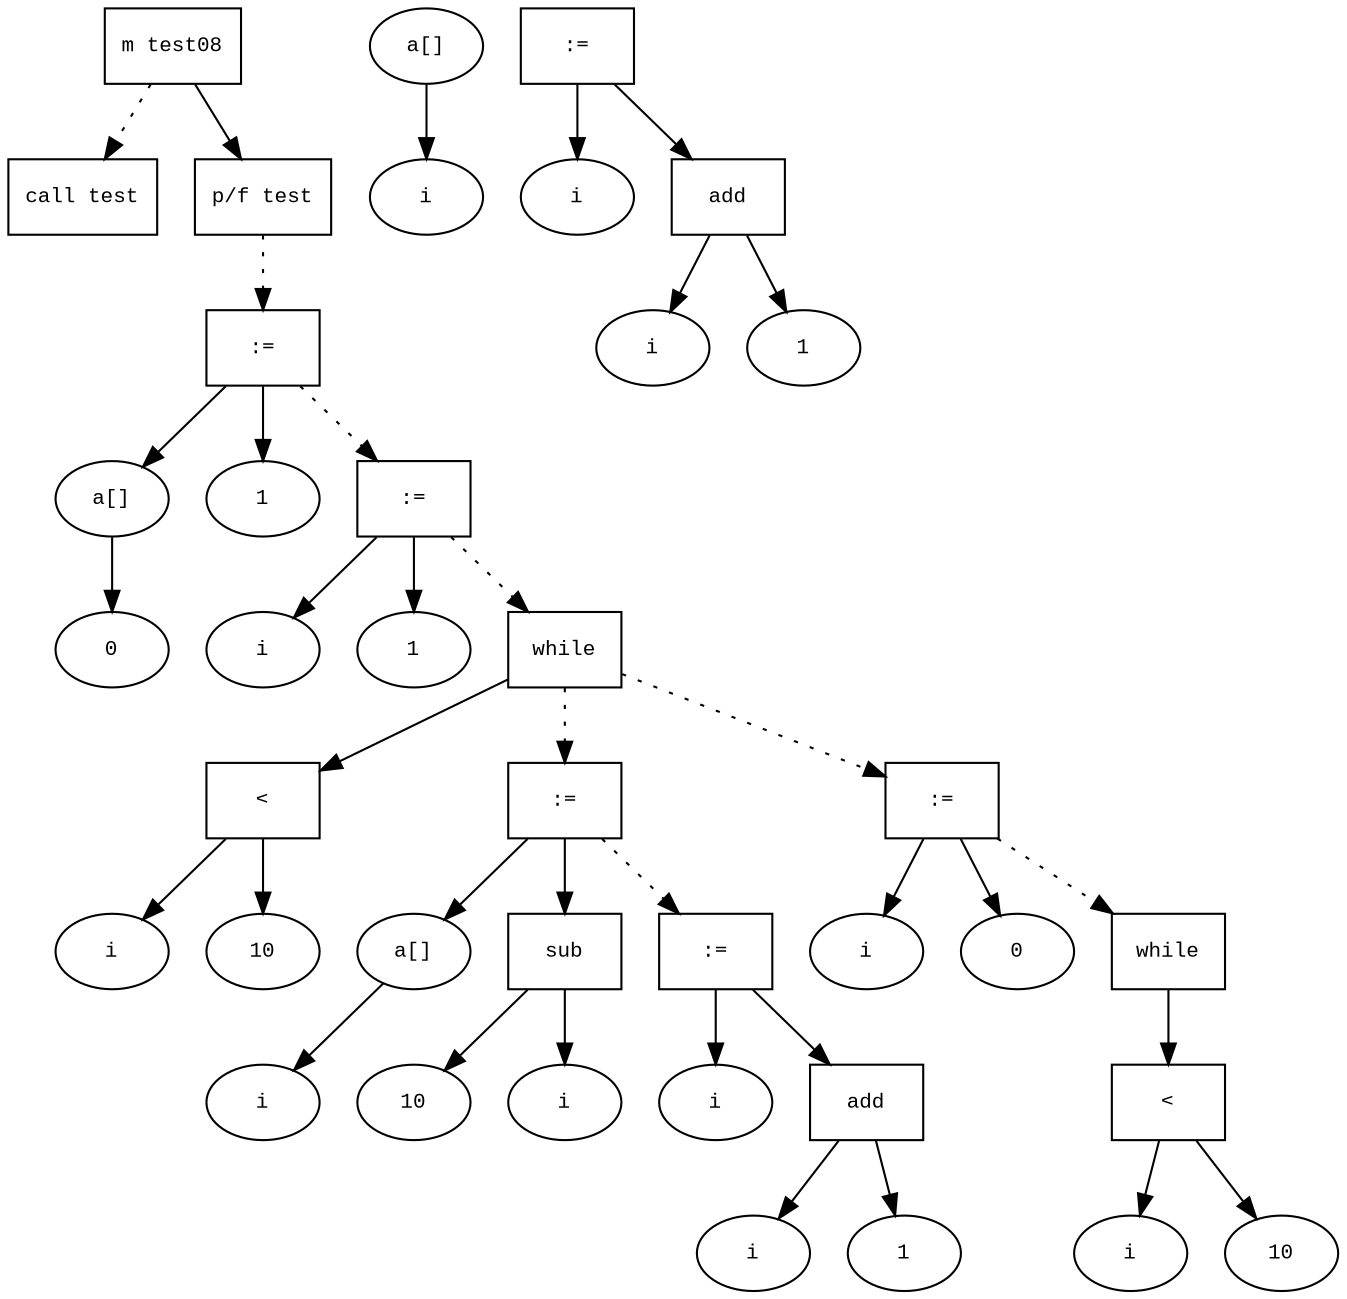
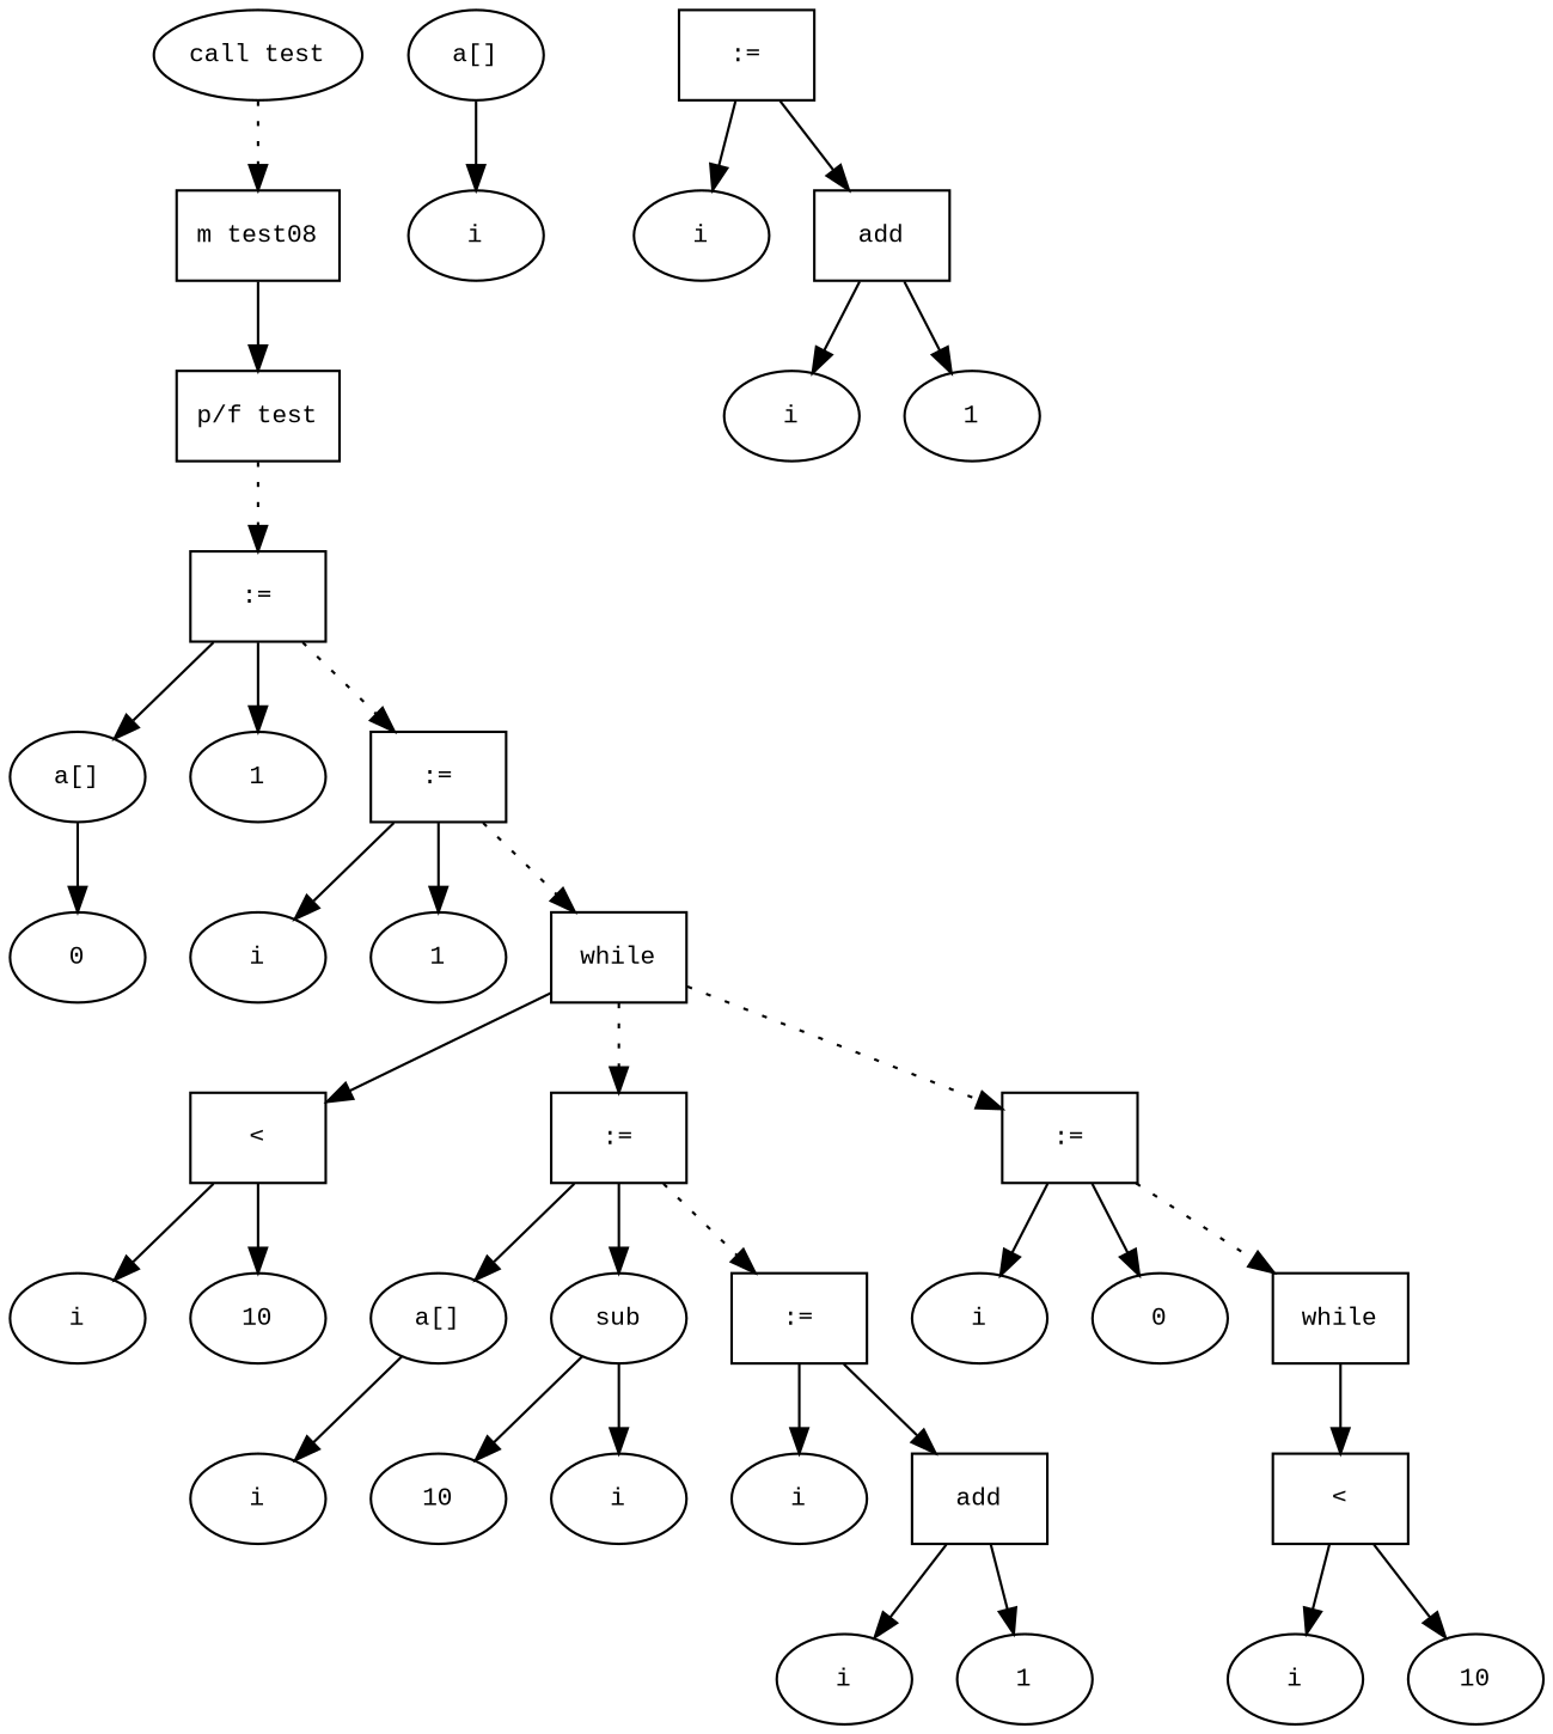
  digraph {
    fontname="Times New Roman"
    fontsize=10
    node [fontname="Courier New" fontsize=10 shape=ellipse]
    edge [fontname="Times New Roman" fontsize=10]
    n1 [label="m test08" shape=box]
-   n2 [label="call test" shape=box]
+   n2 [label="call test"]
    n3 [label="p/f test" shape=box]
    n4 [label=":=" shape=box]
    n5 [label="a[]"]
    n6 [label=1]
    n7 [label=":=" shape=box]
    n8 [label=0]
    n9 [label=i]
    n10 [label=1]
    n11 [label=while shape=box]
    n12 [label="<" shape=box]
    n13 [label=":=" shape=box]
    n14 [label=":=" shape=box]
    n15 [label=i]
    n16 [label=10]
    n17 [label="a[]"]
-   n18 [label=sub shape=box]
+   n18 [label=sub]
    n19 [label=":=" shape=box]
    n20 [label=i]
    n21 [label=0]
    n22 [label=while shape=box]
    n23 [label=i]
    n24 [label=10]
    n25 [label=i]
    n26 [label=i]
    n27 [label=add shape=box]
    n28 [label=i]
    n29 [label=1]
    n30 [label="<" shape=box]
    n31 [label=i]
    n32 [label=10]
    n33 [label="a[]"]
    n34 [label=i]
    n35 [label=":=" shape=box]
    n36 [label=i]
    n37 [label=add shape=box]
    n38 [label=i]
    n39 [label=1]
-   n1 -> n2 [style=dotted]
+   n2 -> n1 [style=dotted]
    n1 -> n3
    n3 -> n4 [style=dotted]
    n4 -> n5
    n4 -> n6
    n4 -> n7 [style=dotted]
    n5 -> n8
    n7 -> n9
    n7 -> n10
    n7 -> n11 [style=dotted]
    n11 -> n12
    n11 -> n13 [style=dotted]
    n11 -> n14 [style=dotted]
    n12 -> n15
    n12 -> n16
    n13 -> n17
    n13 -> n18
    n13 -> n19 [style=dotted]
    n14 -> n20
    n14 -> n21
    n14 -> n22 [style=dotted]
    n17 -> n23
    n18 -> n24
    n18 -> n25
    n19 -> n26
    n19 -> n27
    n22 -> n30
    n27 -> n28
    n27 -> n29
    n30 -> n31
    n30 -> n32
    n33 -> n34
    n35 -> n36
    n35 -> n37
    n37 -> n38
    n37 -> n39
  }
